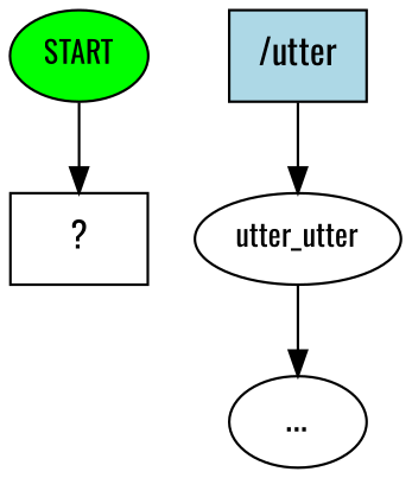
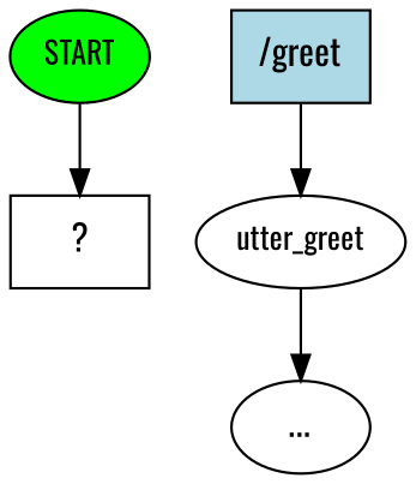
  digraph {
    fontname=Oswald
    node [fontname=Oswald]
    edge [fontname=Oswald]
    n1 [fillcolor=green fontsize=12 label=START style=filled]
    n2 [label="  ?  " shape=rect]
-   n3 [fillcolor=lightblue label="/utter" shape=rect style=filled]
-   n4 [fontsize=12 label=utter_utter]
+   n3 [fillcolor=lightblue label="/greet" shape=rect style=filled]
+   n4 [fontsize=12 label=utter_greet]
    n5 [label="..."]
    n1 -> n2
    n3 -> n4
    n4 -> n5
  }
